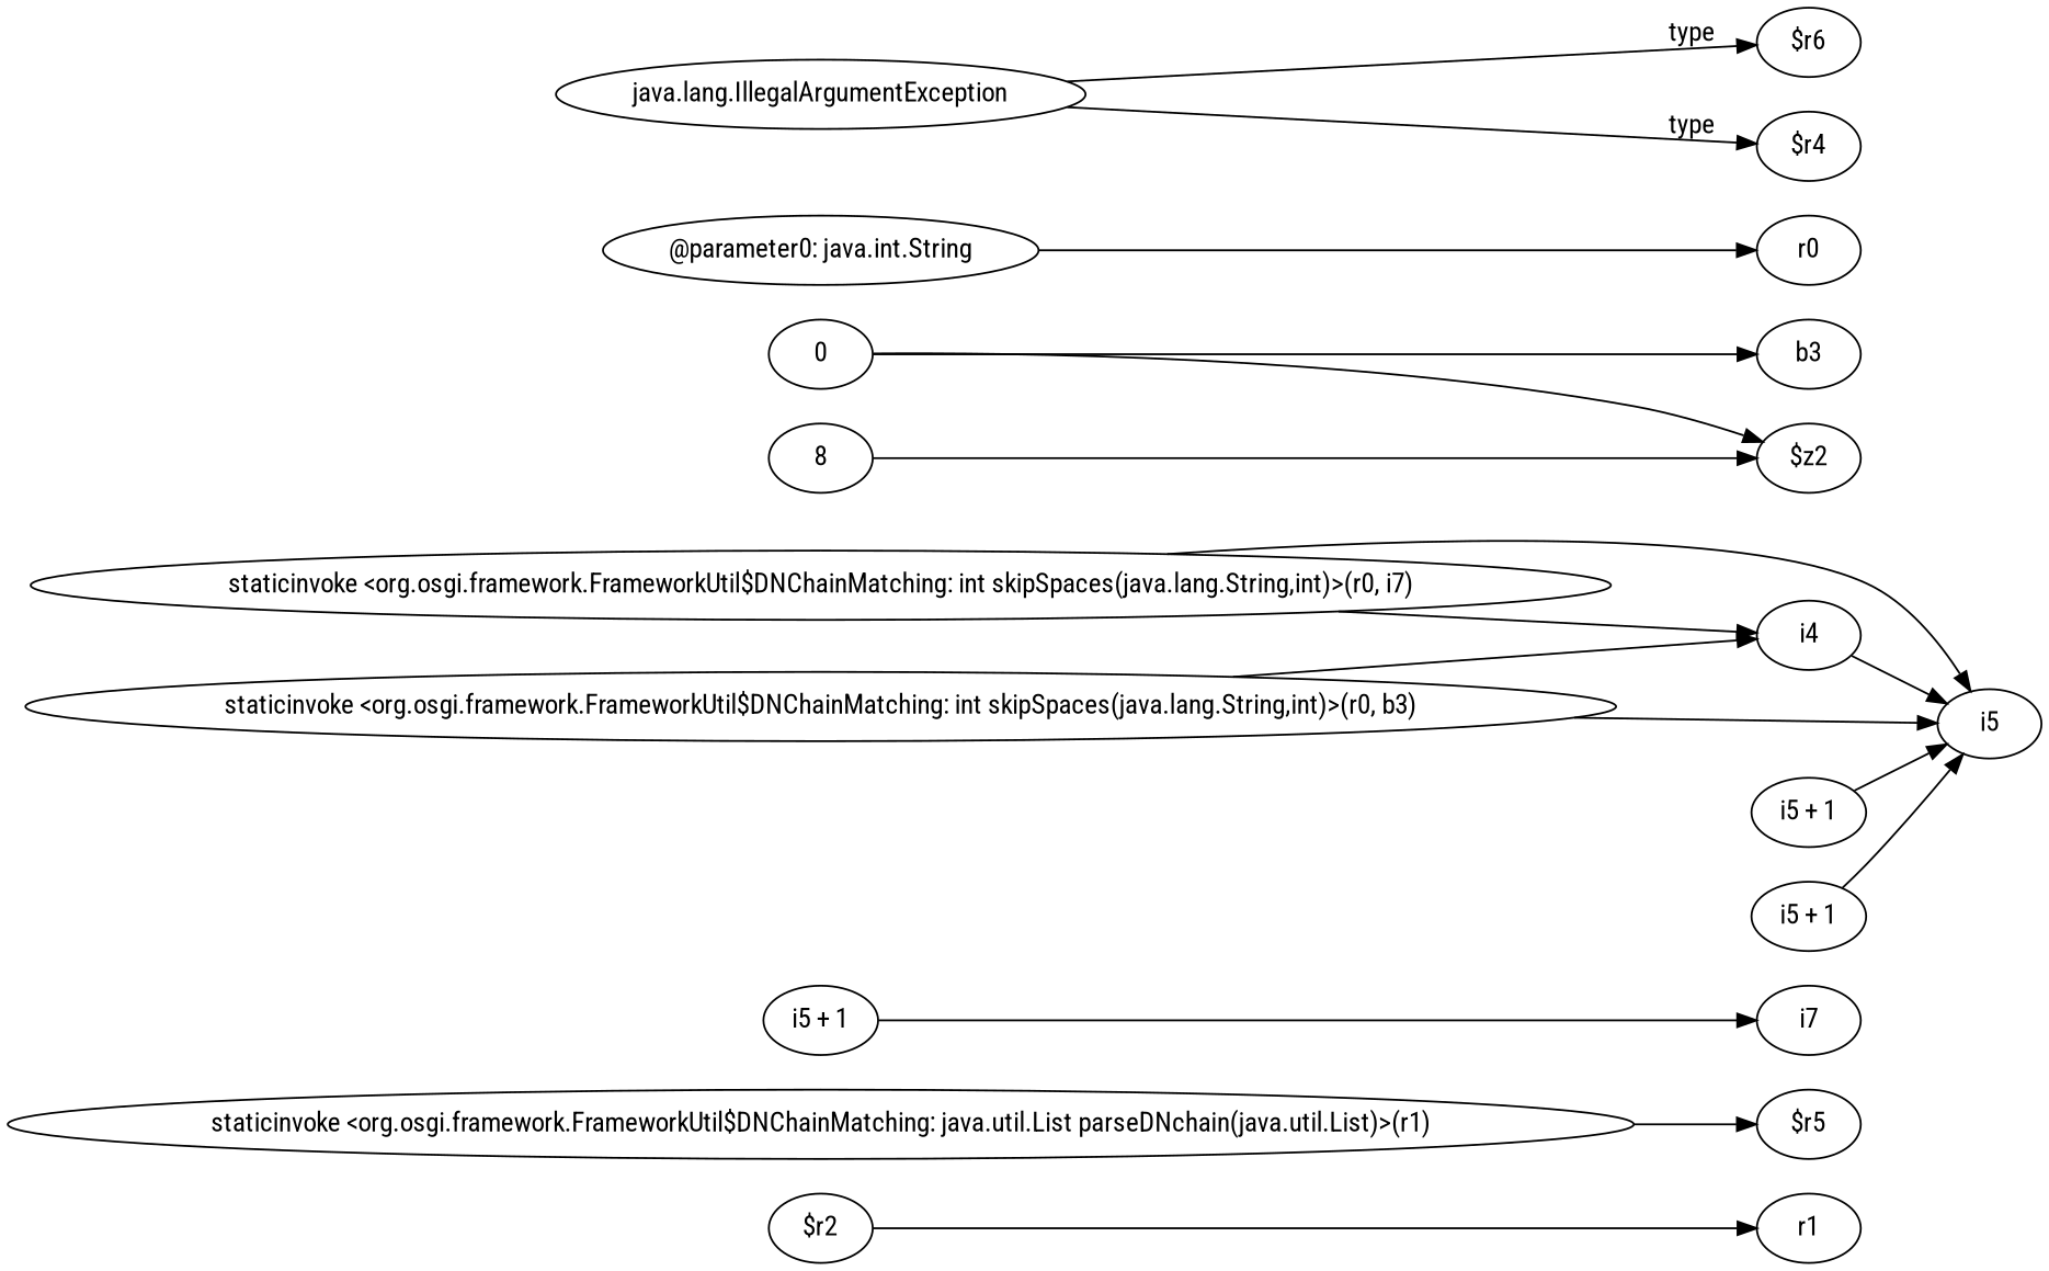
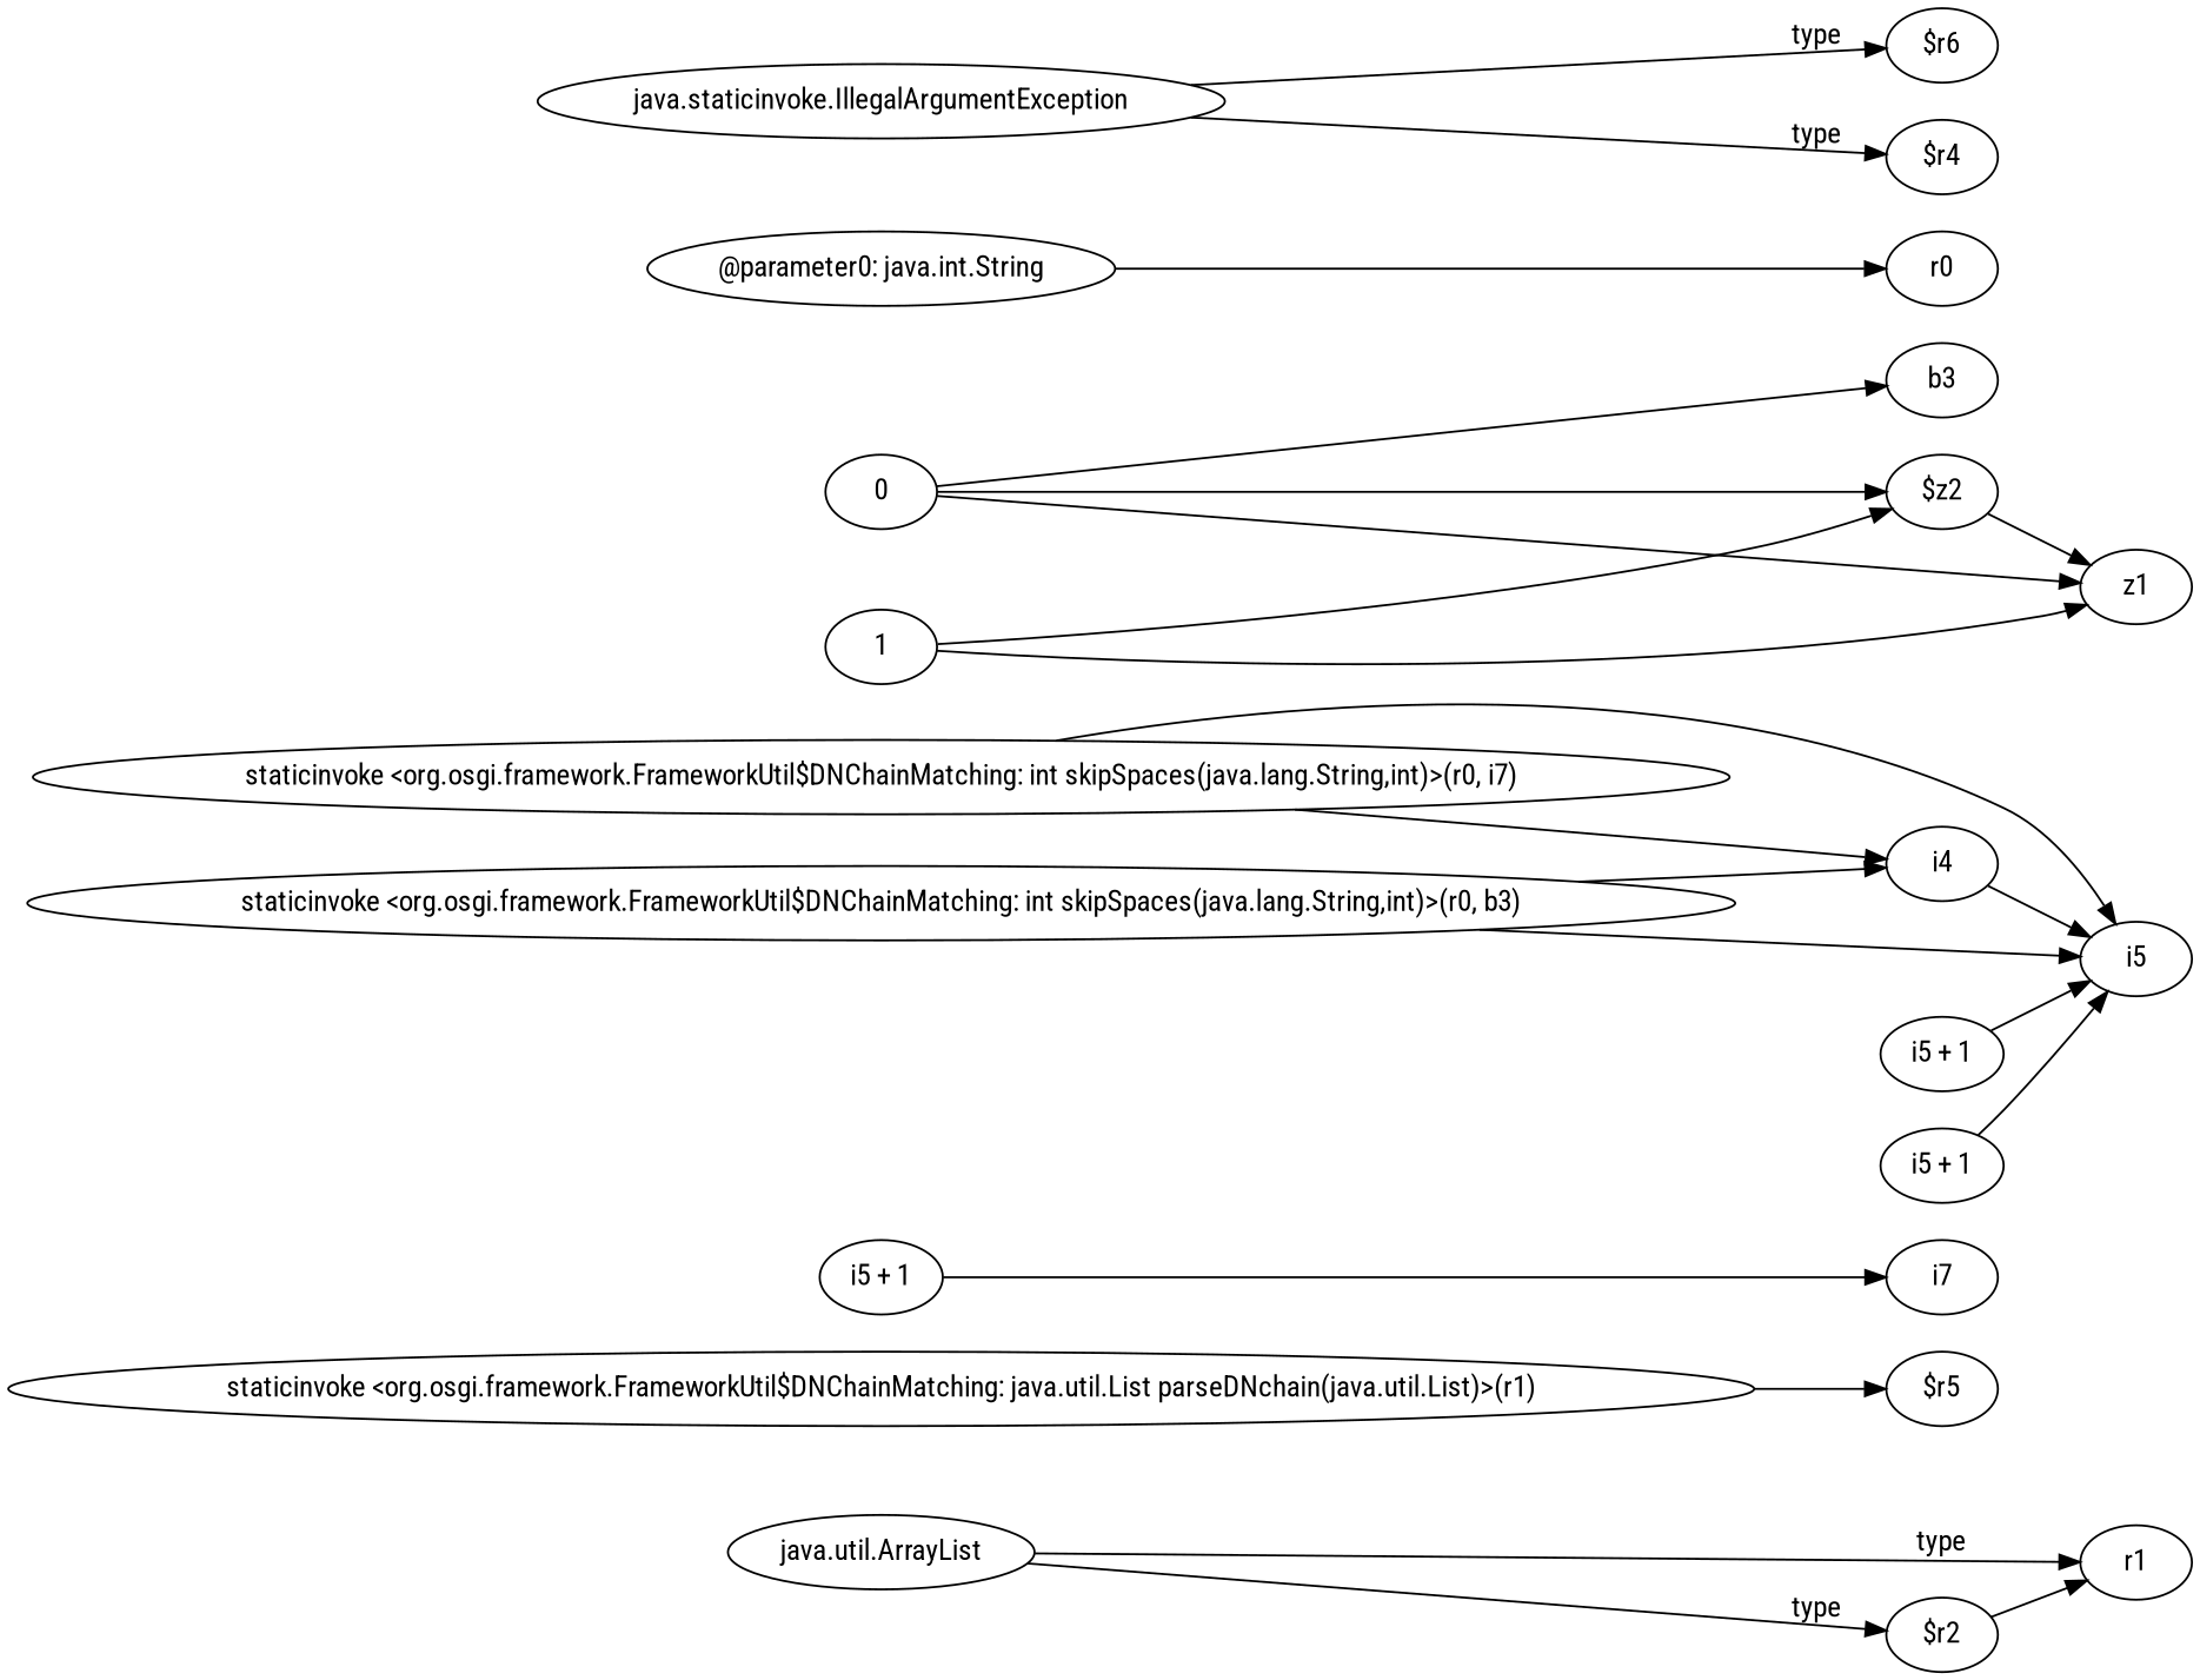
  digraph {
    fontname="Roboto Condensed"
    rankdir=LR
    node [fontname="Roboto Condensed"]
    edge [fontname="Roboto Condensed"]
+   n1 [label="java.util.ArrayList"]
    n2 [label=r1]
    n3 [label="$r2"]
    n4 [label="staticinvoke <org.osgi.framework.FrameworkUtil$DNChainMatching: java.util.List parseDNchain(java.util.List)>(r1)"]
    n5 [label="$r5"]
    n6 [label="i5 + 1"]
    n7 [label=i7]
    n8 [label="staticinvoke <org.osgi.framework.FrameworkUtil$DNChainMatching: int skipSpaces(java.lang.String,int)>(r0, i7)"]
    n9 [label=i5]
    n10 [label=i4]
    n11 [label=0]
+   n12 [label=z1]
    n13 [label="$z2"]
    n14 [label=b3]
-   n15 [label=8]
+   n15 [label=1]
    n16 [label="staticinvoke <org.osgi.framework.FrameworkUtil$DNChainMatching: int skipSpaces(java.lang.String,int)>(r0, b3)"]
    n17 [label="i5 + 1"]
    n18 [label="@parameter0: java.int.String"]
    n19 [label=r0]
-   n20 [label="java.lang.IllegalArgumentException"]
+   n20 [label="java.staticinvoke.IllegalArgumentException"]
    n21 [label="$r6"]
    n22 [label="$r4"]
    n23 [label="i5 + 1"]
+   n1 -> n2 [label=type]
+   n1 -> n3 [label=type]
    n3 -> n2
    n4 -> n5
    n6 -> n7
    n8 -> n9
    n8 -> n10
    n10 -> n9
+   n11 -> n12
    n11 -> n13
    n11 -> n14
+   n13 -> n12
+   n15 -> n12
    n15 -> n13
    n16 -> n9
    n16 -> n10
    n17 -> n9
    n18 -> n19
    n20 -> n21 [label=type]
    n20 -> n22 [label=type]
    n23 -> n9
  }
